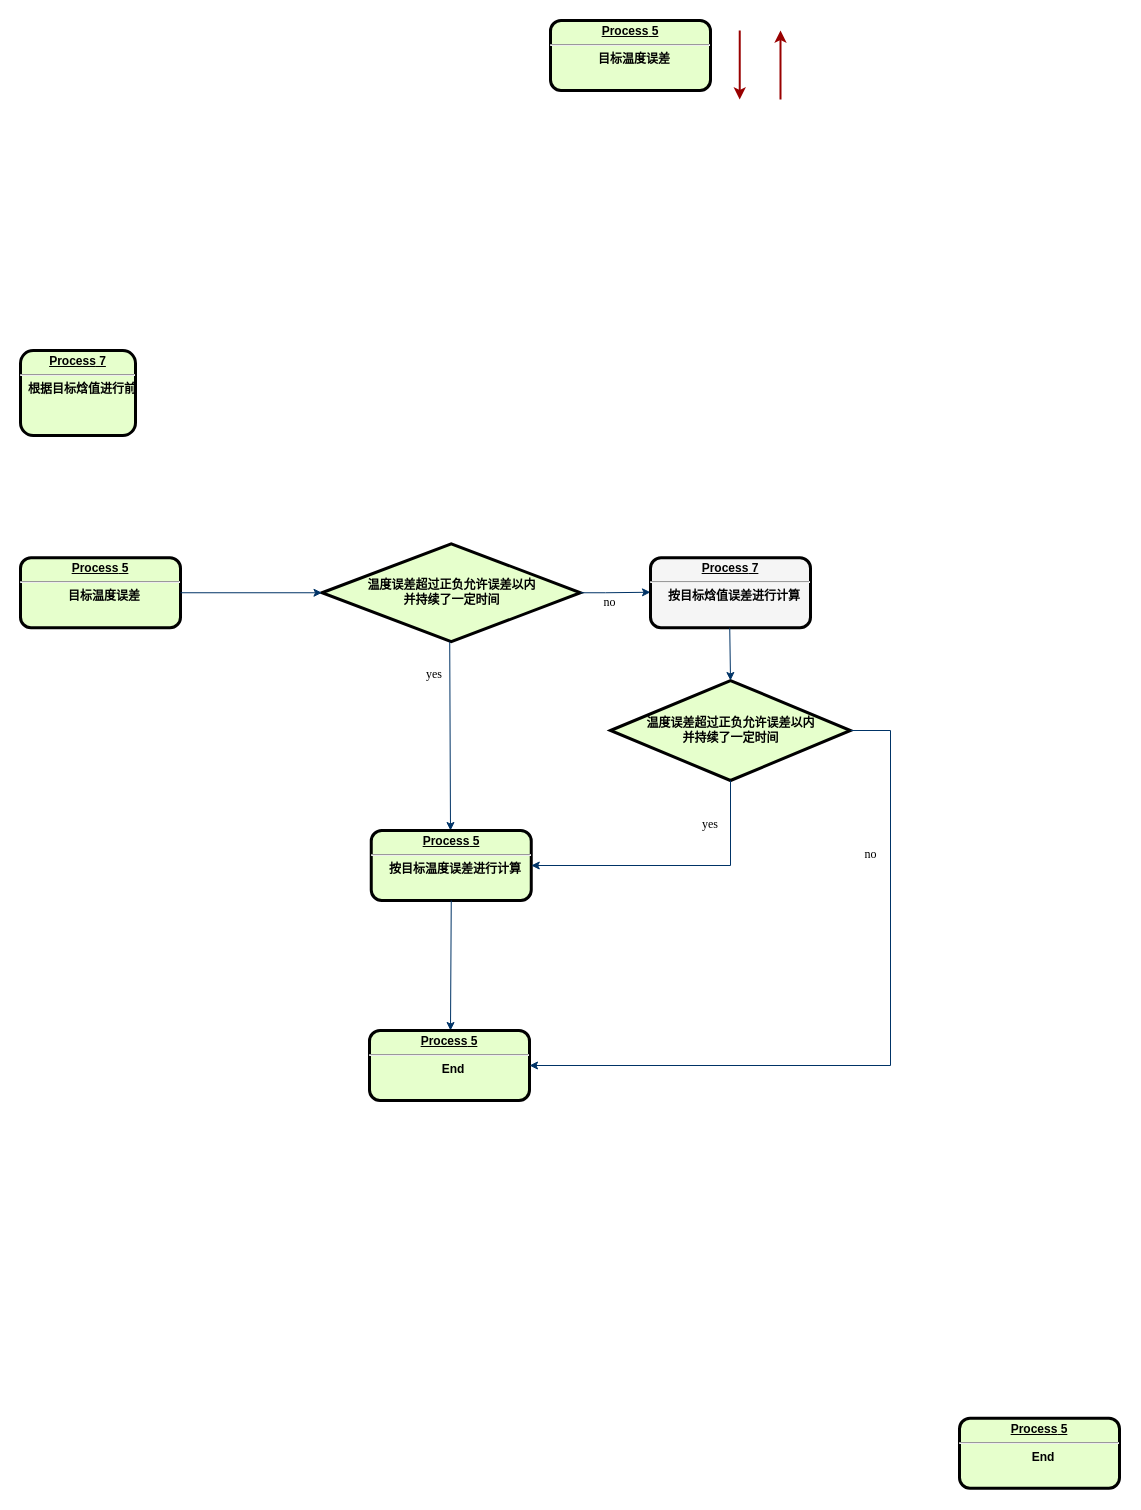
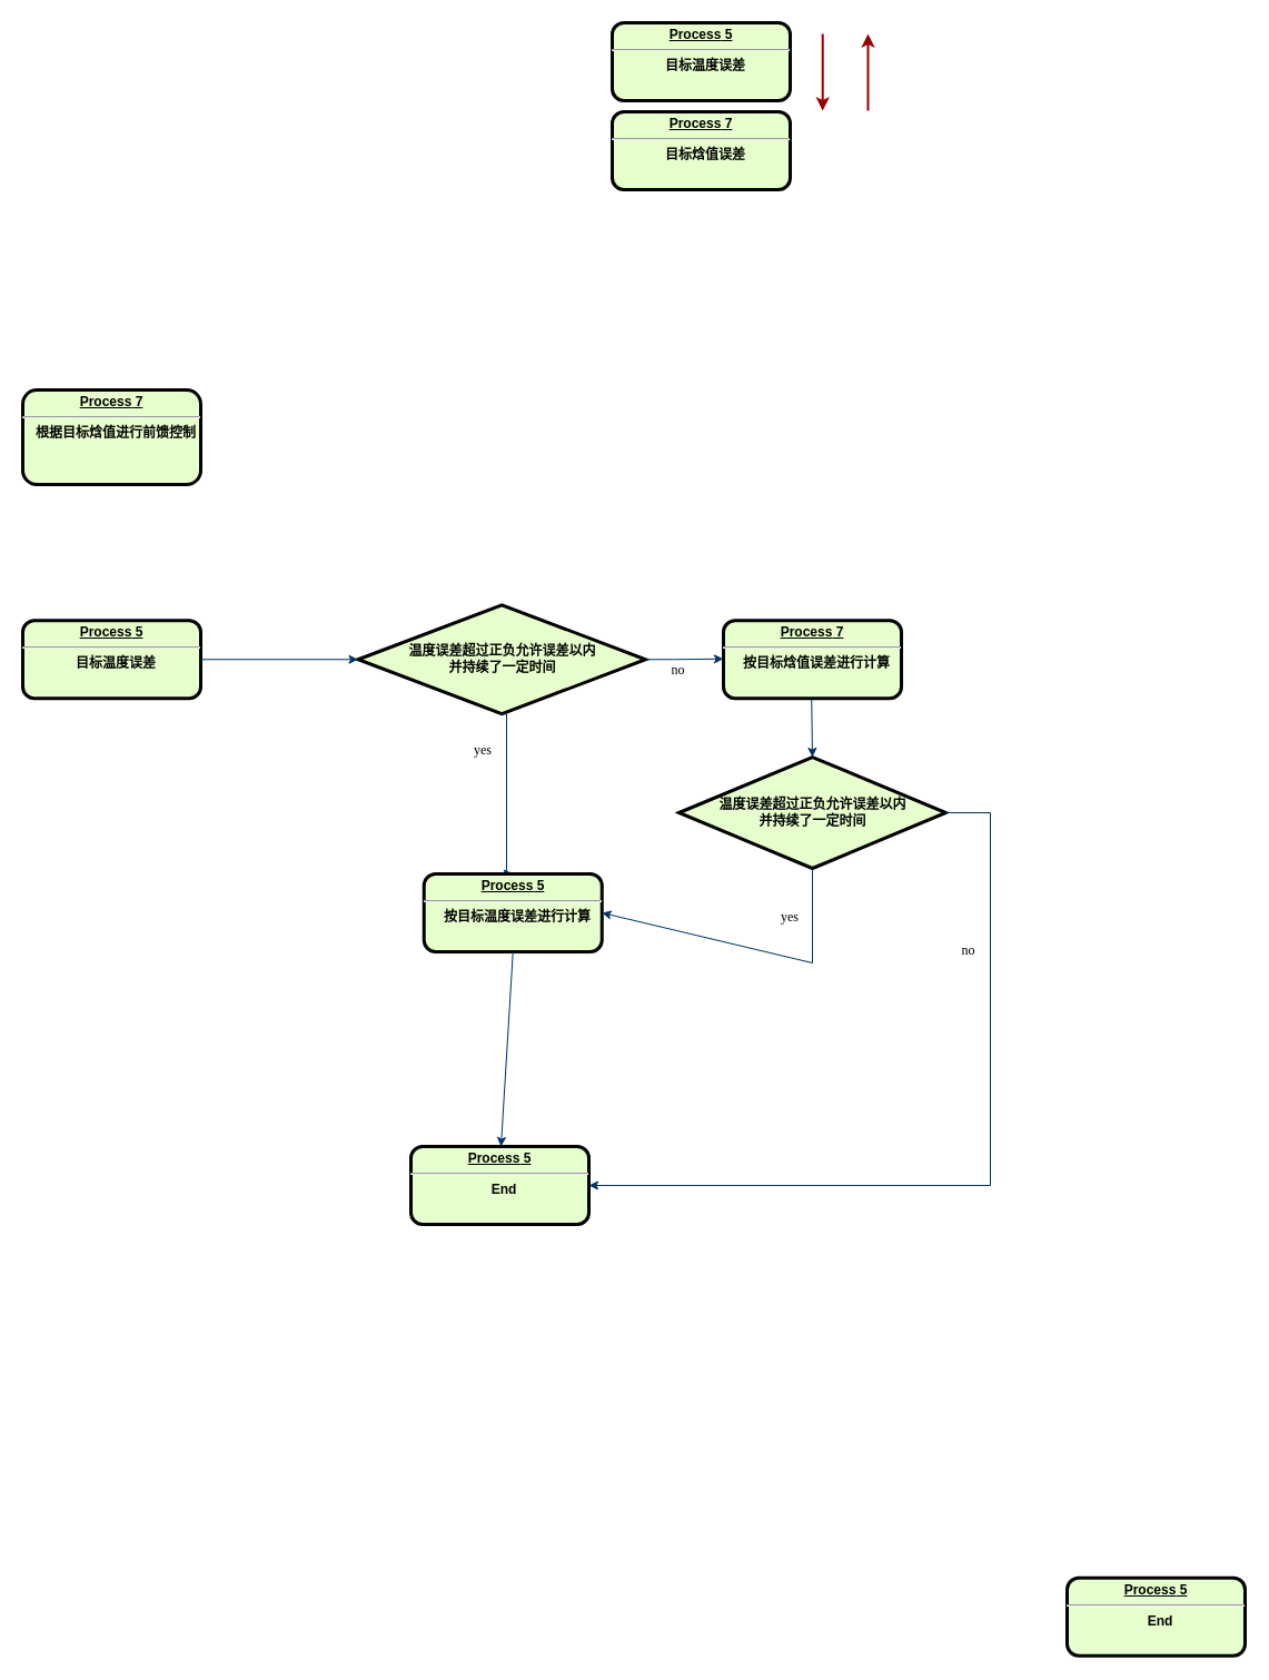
  <mxCell id="0" />
  <mxCell id="1" parent="0" />
  <mxCell id="2" value="&lt;p style=&quot;margin: 0px; margin-top: 4px; text-align: center; text-decoration: underline;&quot;&gt;&lt;strong&gt;&lt;strong&gt;Process&lt;/strong&gt; 5&lt;br&gt;&lt;/strong&gt;&lt;/p&gt;&lt;hr&gt;&lt;p style=&quot;margin: 0px; margin-left: 8px;&quot;&gt;目标温度误差&lt;/p&gt;" style="verticalAlign=middle;align=center;overflow=fill;fontSize=12;fontFamily=Helvetica;html=1;rounded=1;fontStyle=1;strokeWidth=3;fillColor=#E6FFCC" parent="1" vertex="1"><mxGeometry x="20" y="557.25" width="160" height="70" as="geometry" /></mxCell>
- <mxCell id="3" value="&lt;p style=&quot;margin: 0px; margin-top: 4px; text-align: center; text-decoration: underline;&quot;&gt;&lt;strong&gt;&lt;strong&gt;Process&lt;/strong&gt; 7&lt;br&gt;&lt;/strong&gt;&lt;/p&gt;&lt;hr&gt;&lt;p style=&quot;margin: 0px; margin-left: 8px;&quot;&gt;根据目标焓值进行前馈控制&lt;/p&gt;" style="verticalAlign=middle;align=center;overflow=fill;fontSize=12;fontFamily=Helvetica;html=1;rounded=1;fontStyle=1;strokeWidth=3;fillColor=#E6FFCC" parent="1" vertex="1"><mxGeometry x="20" y="350" width="115" height="85" as="geometry" /></mxCell>
+ <mxCell id="3" value="&lt;p style=&quot;margin: 0px; margin-top: 4px; text-align: center; text-decoration: underline;&quot;&gt;&lt;strong&gt;&lt;strong&gt;Process&lt;/strong&gt; 7&lt;br&gt;&lt;/strong&gt;&lt;/p&gt;&lt;hr&gt;&lt;p style=&quot;margin: 0px; margin-left: 8px;&quot;&gt;根据目标焓值进行前馈控制&lt;/p&gt;" style="verticalAlign=middle;align=center;overflow=fill;fontSize=12;fontFamily=Helvetica;html=1;rounded=1;fontStyle=1;strokeWidth=3;fillColor=#E6FFCC" parent="1" vertex="1"><mxGeometry x="20" y="350" width="160" height="85" as="geometry" /></mxCell>
  <mxCell id="4" value="" style="edgeStyle=elbowEdgeStyle;elbow=horizontal;strokeColor=#990000;strokeWidth=2" parent="1" edge="1"><mxGeometry width="100" height="100" relative="1" as="geometry"><mxPoint x="739.23" y="30" as="sourcePoint" /><mxPoint x="739.23" y="99" as="targetPoint" /><Array as="points"><mxPoint x="739.23" y="59" /></Array></mxGeometry></mxCell>
  <mxCell id="5" value="" style="edgeStyle=elbowEdgeStyle;elbow=horizontal;strokeColor=#990000;strokeWidth=2" parent="1" edge="1"><mxGeometry width="100" height="100" relative="1" as="geometry"><mxPoint x="780" y="99" as="sourcePoint" /><mxPoint x="780" y="30" as="targetPoint" /><Array as="points"><mxPoint x="780" y="59" /></Array></mxGeometry></mxCell>
  <mxCell id="6" value="温度误差超过正负允许误差以内&lt;br&gt;并持续了一定时间" style="shape=mxgraph.flowchart.decision;strokeWidth=3;gradientColor=none;gradientDirection=north;fontStyle=1;html=1;direction=north;fillColor=#E6FFCC;rounded=1;" vertex="1" parent="1"><mxGeometry x="321.5" y="543.25" width="258.5" height="98" as="geometry" /></mxCell>
  <mxCell id="7" style="entryX=0.5;entryY=0;entryPerimeter=0;fontStyle=1;strokeColor=#003366;strokeWidth=1;html=1;rounded=0;exitX=1;exitY=0.5;exitDx=0;exitDy=0;" edge="1" parent="1" source="2" target="6"><mxGeometry relative="1" as="geometry"><mxPoint x="270" y="591.75" as="sourcePoint" /></mxGeometry></mxCell>
  <mxCell id="8" value="" style="edgeStyle=elbowEdgeStyle;elbow=horizontal;exitX=0.5;exitY=1;exitPerimeter=0;fontStyle=1;strokeColor=#003366;strokeWidth=1;html=1;rounded=0;exitDx=0;exitDy=0;" edge="1" parent="1" source="6"><mxGeometry x="381" y="28.5" width="100" height="100" as="geometry"><mxPoint x="810" y="620.75" as="sourcePoint" /><mxPoint x="650" y="591.75" as="targetPoint" /><Array as="points"><mxPoint x="605" y="573.75" /></Array></mxGeometry></mxCell>
  <mxCell id="9" value="&lt;font face=&quot;Georgia&quot;&gt;yes&lt;/font&gt;" style="text;fontStyle=0;html=1;strokeColor=none;gradientColor=none;fillColor=none;strokeWidth=2;" vertex="1" parent="1"><mxGeometry x="424" y="660" width="40" height="26" as="geometry" /></mxCell>
  <mxCell id="10" value="" style="edgeStyle=elbowEdgeStyle;elbow=horizontal;fontColor=#001933;fontStyle=1;strokeColor=#003366;strokeWidth=1;html=1;rounded=0;entryX=0.5;entryY=0;entryDx=0;entryDy=0;" edge="1" parent="1" target="12"><mxGeometry width="100" height="100" as="geometry"><mxPoint x="449.226" y="641.25" as="sourcePoint" /><mxPoint x="450" y="710" as="targetPoint" /></mxGeometry></mxCell>
  <mxCell id="11" value="&lt;font face=&quot;Georgia&quot;&gt;no&lt;/font&gt;" style="text;fontStyle=0;html=1;strokeColor=none;gradientColor=none;fillColor=none;strokeWidth=2;align=center;" vertex="1" parent="1"><mxGeometry x="589" y="588" width="40" height="26" as="geometry" /></mxCell>
- <mxCell id="12" value="&lt;p style=&quot;margin: 0px; margin-top: 4px; text-align: center; text-decoration: underline;&quot;&gt;&lt;strong&gt;&lt;strong&gt;Process&lt;/strong&gt; 5&lt;br&gt;&lt;/strong&gt;&lt;/p&gt;&lt;hr&gt;&lt;p style=&quot;margin: 0px; margin-left: 8px;&quot;&gt;按目标温度误差进行计算&lt;/p&gt;" style="verticalAlign=middle;align=center;overflow=fill;fontSize=12;fontFamily=Helvetica;html=1;rounded=1;fontStyle=1;strokeWidth=3;fillColor=#E6FFCC" vertex="1" parent="1"><mxGeometry x="370.75" y="830" width="160" height="70" as="geometry" /></mxCell>
- <mxCell id="13" value="&lt;p style=&quot;margin: 0px; margin-top: 4px; text-align: center; text-decoration: underline;&quot;&gt;&lt;strong&gt;&lt;strong&gt;Process&lt;/strong&gt; 7&lt;br&gt;&lt;/strong&gt;&lt;/p&gt;&lt;hr&gt;&lt;p style=&quot;margin: 0px; margin-left: 8px;&quot;&gt;按目标焓值误差进行计算&lt;/p&gt;" style="verticalAlign=middle;align=center;overflow=fill;fontSize=12;fontFamily=Helvetica;html=1;rounded=1;fontStyle=1;strokeWidth=3;fillColor=#f5f5f5;" vertex="1" parent="1"><mxGeometry x="650" y="557.25" width="160" height="70" as="geometry" /></mxCell>
+ <mxCell id="12" value="&lt;p style=&quot;margin: 0px; margin-top: 4px; text-align: center; text-decoration: underline;&quot;&gt;&lt;strong&gt;&lt;strong&gt;Process&lt;/strong&gt; 5&lt;br&gt;&lt;/strong&gt;&lt;/p&gt;&lt;hr&gt;&lt;p style=&quot;margin: 0px; margin-left: 8px;&quot;&gt;按目标温度误差进行计算&lt;/p&gt;" style="verticalAlign=middle;align=center;overflow=fill;fontSize=12;fontFamily=Helvetica;html=1;rounded=1;fontStyle=1;strokeWidth=3;fillColor=#E6FFCC" vertex="1" parent="1"><mxGeometry x="380.75" y="785" width="160" height="70" as="geometry" /></mxCell>
+ <mxCell id="13" value="&lt;p style=&quot;margin: 0px; margin-top: 4px; text-align: center; text-decoration: underline;&quot;&gt;&lt;strong&gt;&lt;strong&gt;Process&lt;/strong&gt; 7&lt;br&gt;&lt;/strong&gt;&lt;/p&gt;&lt;hr&gt;&lt;p style=&quot;margin: 0px; margin-left: 8px;&quot;&gt;按目标焓值误差进行计算&lt;/p&gt;" style="verticalAlign=middle;align=center;overflow=fill;fontSize=12;fontFamily=Helvetica;html=1;rounded=1;fontStyle=1;strokeWidth=3;fillColor=#E6FFCC" vertex="1" parent="1"><mxGeometry x="650" y="557.25" width="160" height="70" as="geometry" /></mxCell>
  <mxCell id="14" value="&lt;p style=&quot;margin: 0px; margin-top: 4px; text-align: center; text-decoration: underline;&quot;&gt;&lt;strong&gt;&lt;strong&gt;Process&lt;/strong&gt; 5&lt;br&gt;&lt;/strong&gt;&lt;/p&gt;&lt;hr&gt;&lt;p style=&quot;margin: 0px; margin-left: 8px;&quot;&gt;目标温度误差&lt;/p&gt;" style="verticalAlign=middle;align=center;overflow=fill;fontSize=12;fontFamily=Helvetica;html=1;rounded=1;fontStyle=1;strokeWidth=3;fillColor=#E6FFCC" vertex="1" parent="1"><mxGeometry x="550" y="20" width="160" height="70" as="geometry" /></mxCell>
+ <mxCell id="15" value="&lt;p style=&quot;margin: 0px; margin-top: 4px; text-align: center; text-decoration: underline;&quot;&gt;&lt;strong&gt;&lt;strong&gt;Process&lt;/strong&gt; 7&lt;br&gt;&lt;/strong&gt;&lt;/p&gt;&lt;hr&gt;&lt;p style=&quot;margin: 0px; margin-left: 8px;&quot;&gt;目标焓值误差&lt;/p&gt;" style="verticalAlign=middle;align=center;overflow=fill;fontSize=12;fontFamily=Helvetica;html=1;rounded=1;fontStyle=1;strokeWidth=3;fillColor=#E6FFCC" vertex="1" parent="1"><mxGeometry x="550" y="100" width="160" height="70" as="geometry" /></mxCell>
  <mxCell id="16" value="温度误差超过正负允许误差以内&lt;br&gt;并持续了一定时间" style="shape=mxgraph.flowchart.decision;strokeWidth=3;gradientColor=none;gradientDirection=north;fontStyle=1;html=1;direction=north;fillColor=#E6FFCC;rounded=1;" vertex="1" parent="1"><mxGeometry x="610" y="680" width="240" height="100" as="geometry" /></mxCell>
  <mxCell id="17" value="" style="edgeStyle=elbowEdgeStyle;elbow=horizontal;fontColor=#001933;fontStyle=1;strokeColor=#003366;strokeWidth=1;html=1;rounded=0;entryX=1;entryY=0.5;entryDx=0;entryDy=0;entryPerimeter=0;" edge="1" parent="1" target="16"><mxGeometry width="100" height="100" as="geometry"><mxPoint x="729.236" y="627.25" as="sourcePoint" /><mxPoint x="731.01" y="786" as="targetPoint" /></mxGeometry></mxCell>
  <mxCell id="18" style="entryX=1;entryY=0.5;fontStyle=1;strokeColor=#003366;strokeWidth=1;html=1;rounded=0;exitX=0;exitY=0.5;exitDx=0;exitDy=0;exitPerimeter=0;entryDx=0;entryDy=0;" edge="1" parent="1" source="16" target="12"><mxGeometry relative="1" as="geometry"><mxPoint x="695" y="828.5" as="sourcePoint" /><mxPoint x="837" y="828.5" as="targetPoint" /><Array as="points"><mxPoint x="730" y="865" /></Array></mxGeometry></mxCell>
  <mxCell id="19" value="&lt;font face=&quot;Georgia&quot;&gt;yes&lt;/font&gt;" style="text;fontStyle=0;html=1;strokeColor=none;gradientColor=none;fillColor=none;strokeWidth=2;" vertex="1" parent="1"><mxGeometry x="700" y="810" width="40" height="26" as="geometry" /></mxCell>
  <mxCell id="20" style="fontStyle=1;strokeColor=#003366;strokeWidth=1;html=1;rounded=0;exitX=0.5;exitY=1;exitDx=0;exitDy=0;" edge="1" parent="1" source="12"><mxGeometry relative="1" as="geometry"><mxPoint x="420" y="949.75" as="sourcePoint" /><mxPoint x="450" y="1030" as="targetPoint" /></mxGeometry></mxCell>
  <mxCell id="21" value="&lt;p style=&quot;margin: 0px; margin-top: 4px; text-align: center; text-decoration: underline;&quot;&gt;&lt;strong&gt;&lt;strong&gt;Process&lt;/strong&gt; 5&lt;br&gt;&lt;/strong&gt;&lt;/p&gt;&lt;hr&gt;&lt;p style=&quot;margin: 0px; margin-left: 8px;&quot;&gt;End&lt;/p&gt;" style="verticalAlign=middle;align=center;overflow=fill;fontSize=12;fontFamily=Helvetica;html=1;rounded=1;fontStyle=1;strokeWidth=3;fillColor=#E6FFCC" vertex="1" parent="1"><mxGeometry x="369" y="1030" width="160" height="70" as="geometry" /></mxCell>
  <mxCell id="22" value="&lt;p style=&quot;margin: 0px; margin-top: 4px; text-align: center; text-decoration: underline;&quot;&gt;&lt;strong&gt;&lt;strong&gt;Process&lt;/strong&gt; 5&lt;br&gt;&lt;/strong&gt;&lt;/p&gt;&lt;hr&gt;&lt;p style=&quot;margin: 0px; margin-left: 8px;&quot;&gt;End&lt;/p&gt;" style="verticalAlign=middle;align=center;overflow=fill;fontSize=12;fontFamily=Helvetica;html=1;rounded=1;fontStyle=1;strokeWidth=3;fillColor=#E6FFCC" vertex="1" parent="1"><mxGeometry x="959" y="1417.75" width="160" height="70" as="geometry" /></mxCell>
  <mxCell id="23" style="entryX=1;entryY=0.5;fontStyle=1;strokeColor=#003366;strokeWidth=1;html=1;rounded=0;exitX=0.5;exitY=1;exitDx=0;exitDy=0;exitPerimeter=0;entryDx=0;entryDy=0;" edge="1" parent="1" source="16" target="21"><mxGeometry relative="1" as="geometry"><mxPoint x="770" y="979.75" as="sourcePoint" /><mxPoint x="912" y="979.75" as="targetPoint" /><Array as="points"><mxPoint x="890" y="730" /><mxPoint x="890" y="1065" /></Array></mxGeometry></mxCell>
  <mxCell id="24" value="&lt;font face=&quot;Georgia&quot;&gt;no&lt;/font&gt;" style="text;fontStyle=0;html=1;strokeColor=none;gradientColor=none;fillColor=none;strokeWidth=2;align=center;" vertex="1" parent="1"><mxGeometry x="850" y="840" width="40" height="26" as="geometry" /></mxCell>
